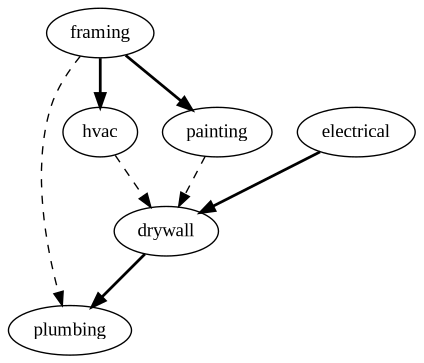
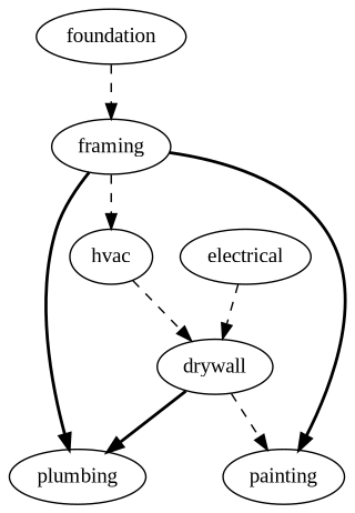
  digraph {
    fontname="Liberation Serif"
    node [fontname="Liberation Serif"]
    edge [fontname="Liberation Serif" style=dashed]
+   foundation
    framing
    plumbing
    hvac
    painting
    electrical
    drywall
-   framing -> plumbing
-   framing -> hvac [style=bold]
+   foundation -> framing
+   framing -> plumbing [style=bold]
+   framing -> hvac
    framing -> painting [style=bold]
    hvac -> drywall
-   electrical -> drywall [style=bold]
+   electrical -> drywall
    drywall -> plumbing [style=bold]
-   painting -> drywall
+   drywall -> painting
  }
